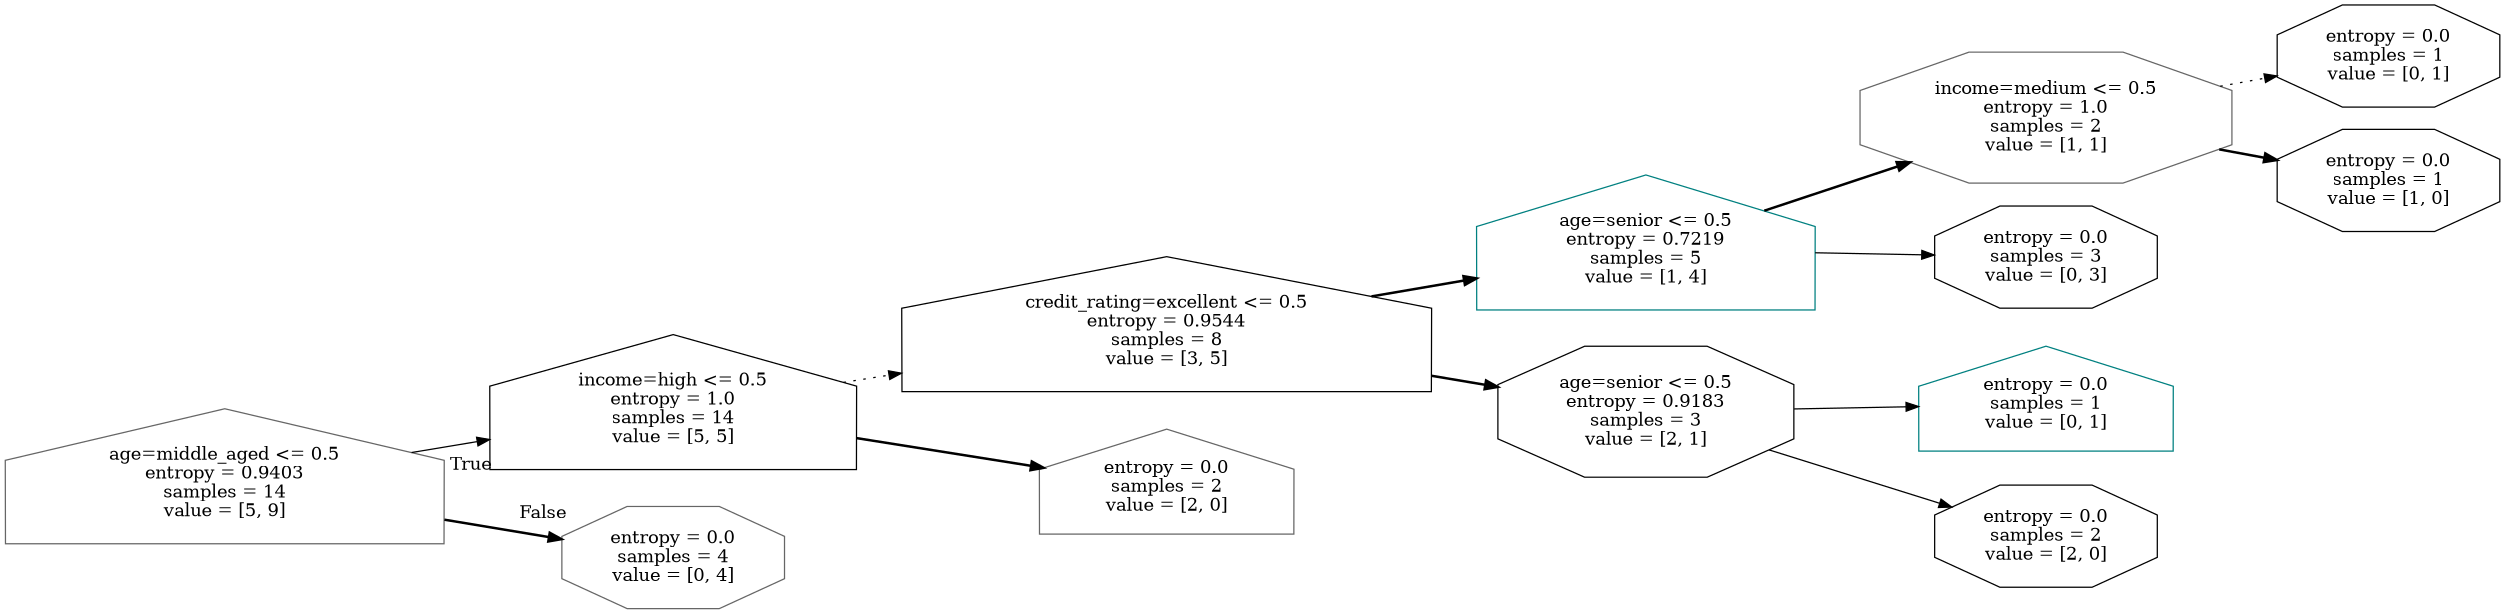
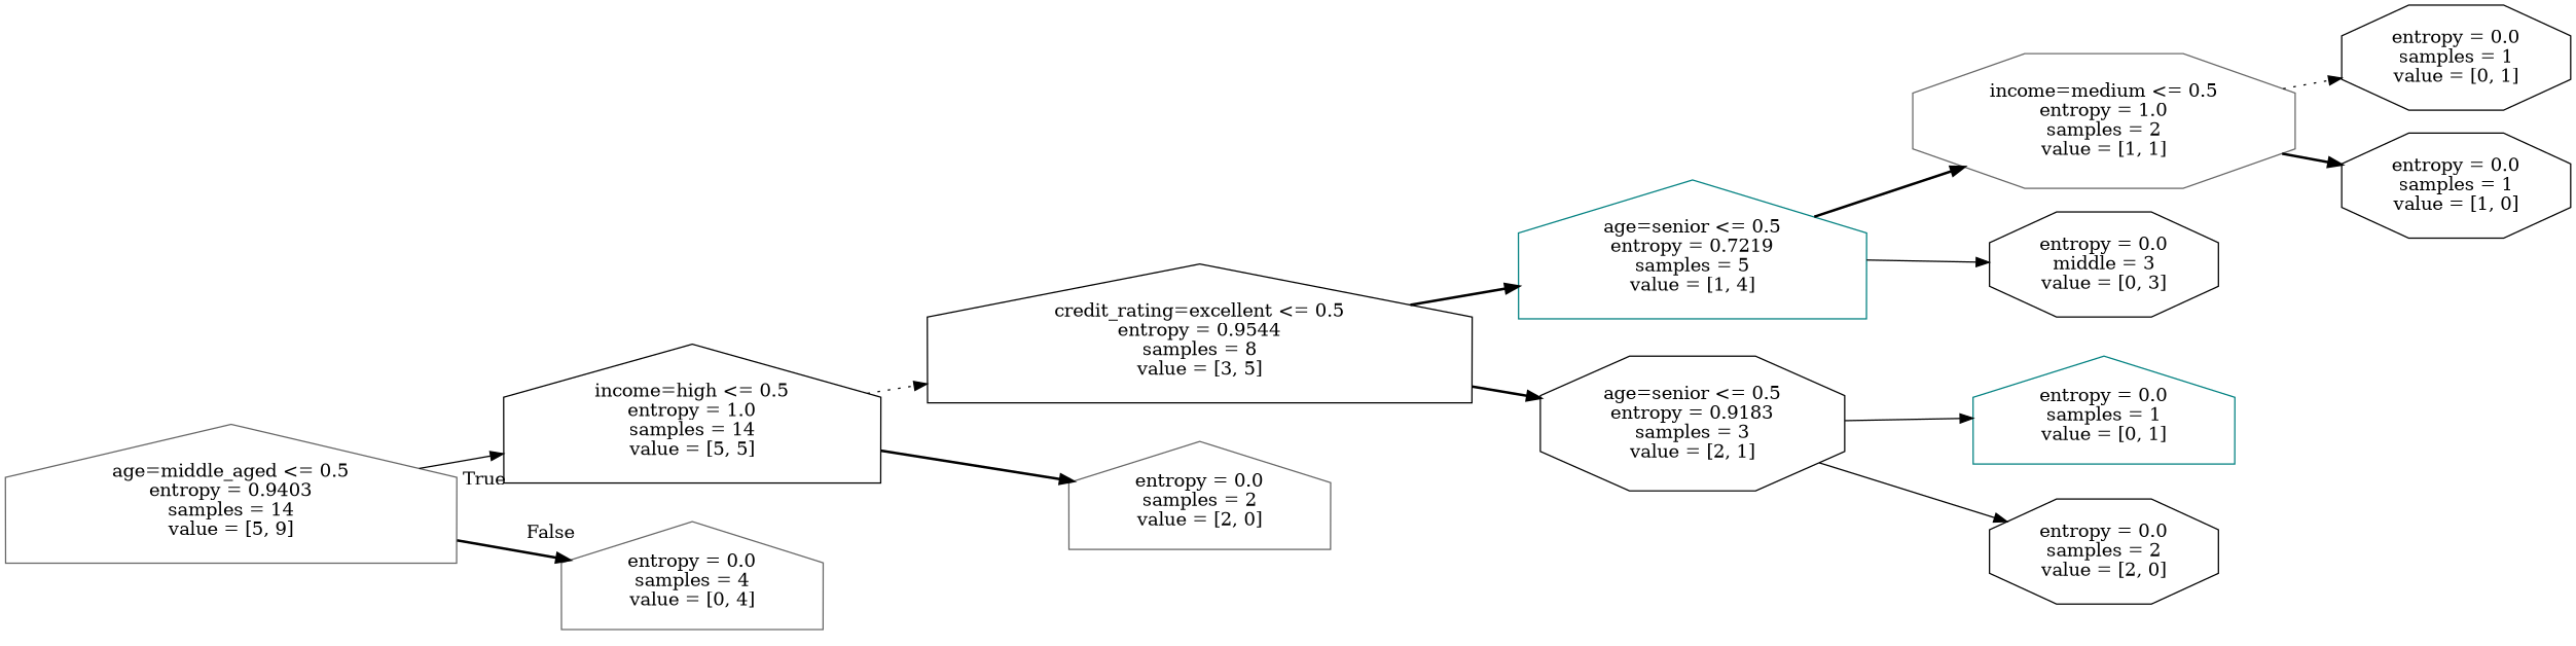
  digraph {
    rankdir=LR
    node [color=black shape=house]
    edge [style=bold]
    n1 [color=gray40 label="age=middle_aged <= 0.5\nentropy = 0.9403\nsamples = 14\nvalue = [5, 9]"]
    n2 [label="income=high <= 0.5\nentropy = 1.0\nsamples = 14\nvalue = [5, 5]"]
-   n3 [color=gray40 label="entropy = 0.0\nsamples = 4\nvalue = [0, 4]" shape=octagon]
+   n3 [color=gray40 label="entropy = 0.0\nsamples = 4\nvalue = [0, 4]"]
    n4 [label="credit_rating=excellent <= 0.5\nentropy = 0.9544\nsamples = 8\nvalue = [3, 5]"]
    n5 [color=gray40 label="entropy = 0.0\nsamples = 2\nvalue = [2, 0]"]
    n6 [color=teal label="age=senior <= 0.5\nentropy = 0.7219\nsamples = 5\nvalue = [1, 4]"]
    n7 [label="age=senior <= 0.5\nentropy = 0.9183\nsamples = 3\nvalue = [2, 1]" shape=octagon]
    n8 [color=gray40 label="income=medium <= 0.5\nentropy = 1.0\nsamples = 2\nvalue = [1, 1]" shape=octagon]
-   n9 [label="entropy = 0.0\nsamples = 3\nvalue = [0, 3]" shape=octagon]
+   n9 [label="entropy = 0.0\nmiddle = 3\nvalue = [0, 3]" shape=octagon]
    n10 [color=teal label="entropy = 0.0\nsamples = 1\nvalue = [0, 1]"]
    n11 [label="entropy = 0.0\nsamples = 2\nvalue = [2, 0]" shape=octagon]
    n12 [label="entropy = 0.0\nsamples = 1\nvalue = [0, 1]" shape=octagon]
    n13 [label="entropy = 0.0\nsamples = 1\nvalue = [1, 0]" shape=octagon]
    n1 -> n2 [headlabel=True labelangle=45 labeldistance=2.5 style=solid]
    n1 -> n3 [headlabel=False labelangle=-45 labeldistance=2.5]
    n2 -> n4 [style=dotted]
    n2 -> n5
    n4 -> n6
    n4 -> n7
    n6 -> n8
    n6 -> n9 [style=solid]
    n7 -> n10 [style=solid]
    n7 -> n11 [style=solid]
    n8 -> n12 [style=dotted]
    n8 -> n13
  }
